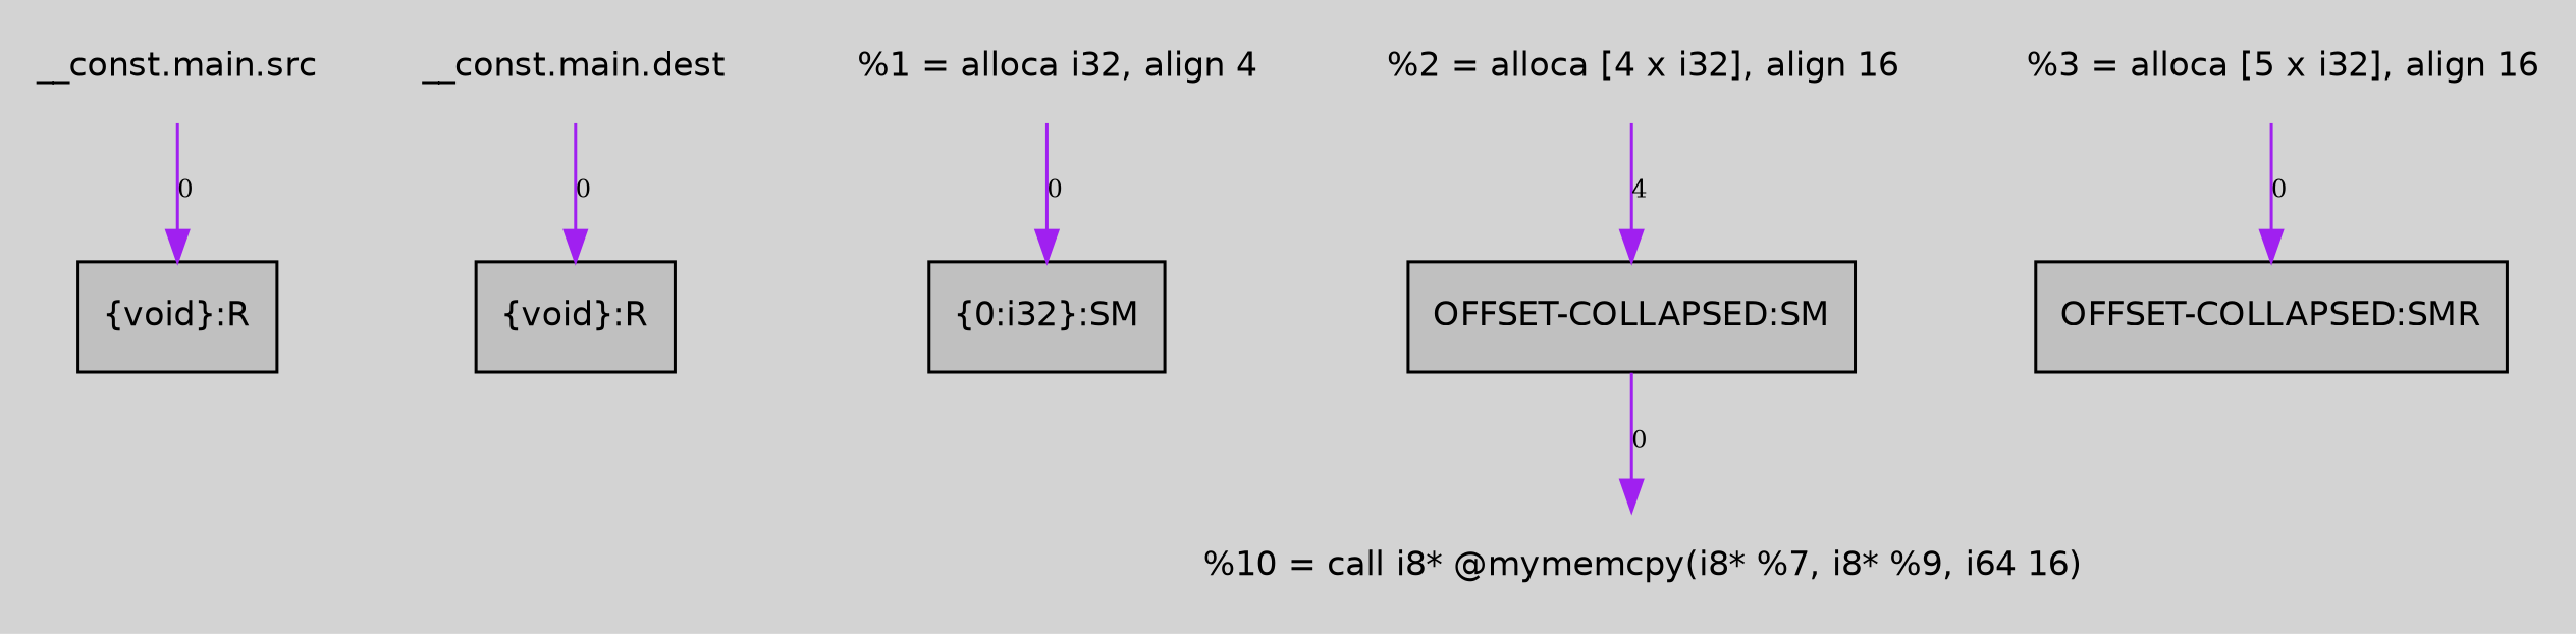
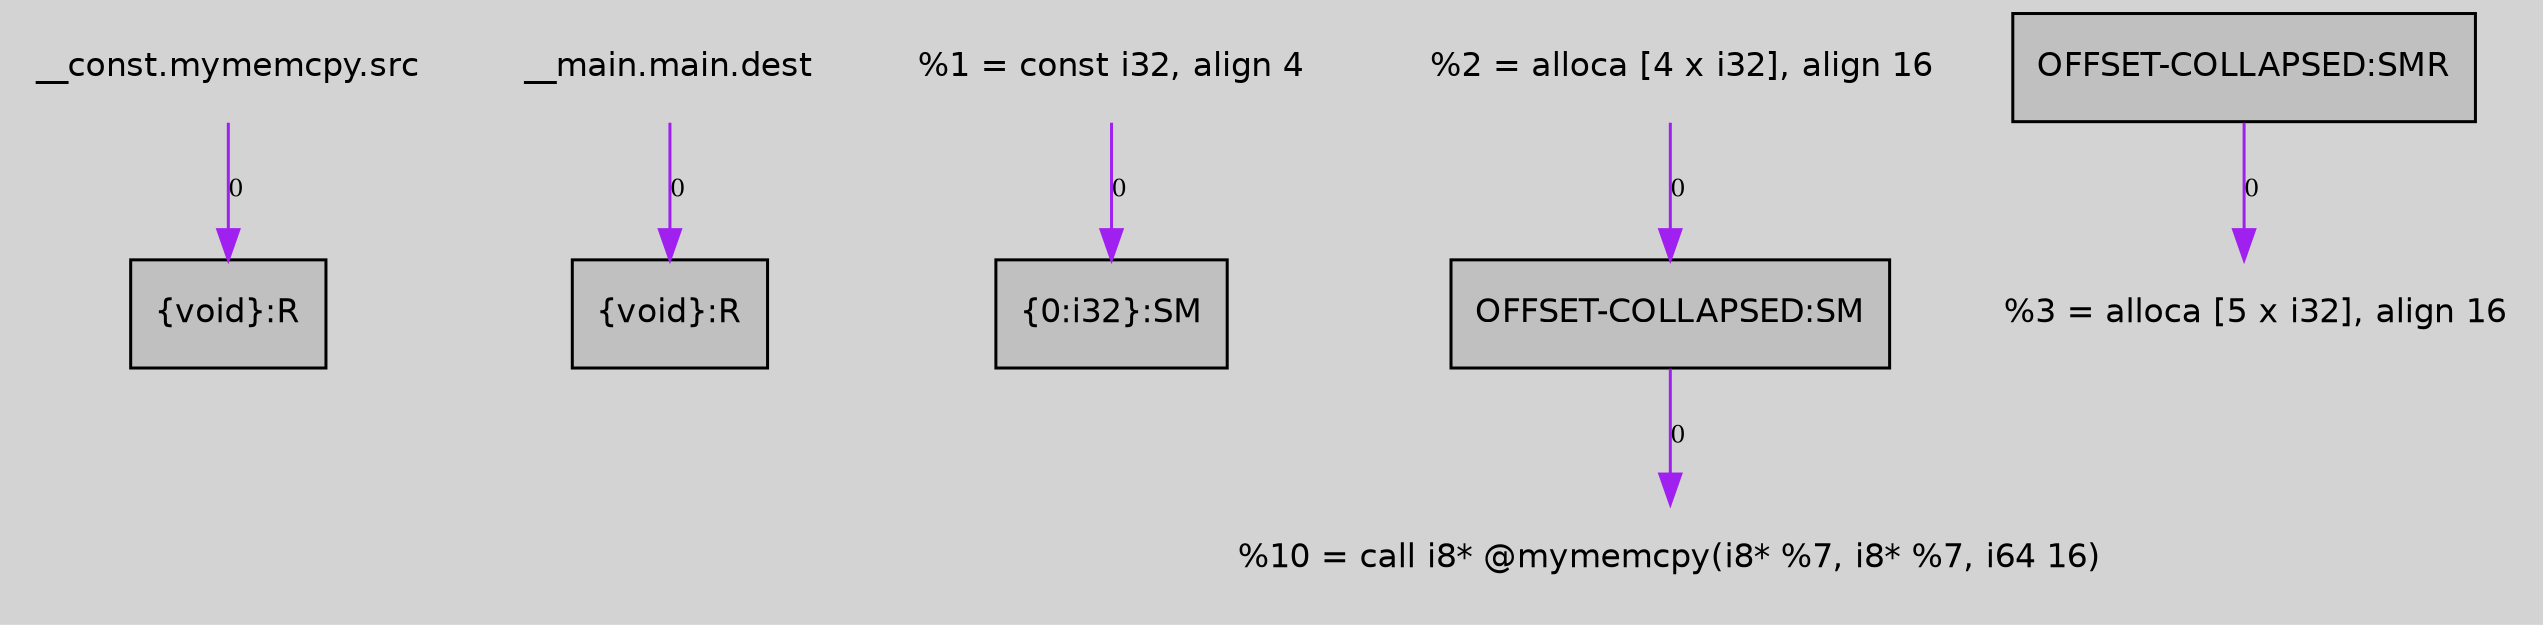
  digraph {
    bgcolor=lightgray
    fontname=Helvetica
    node [fontname=Helvetica fontsize=11 shape=plaintext]
    edge [arrowtail=tee color=purple fontsize=8]
    n1 [fillcolor=gray label="{\{void\}:R}" shape=record style=filled]
    n2 [fillcolor=gray label="{\{void\}:R}" shape=record style=filled]
    n3 [fillcolor=gray label="{\{0:i32\}:SM}" shape=record style=filled]
    n4 [fillcolor=gray label="{OFFSET-COLLAPSED:SM}" shape=record style=filled]
-   n5 [label="  %10 = call i8* @mymemcpy(i8* %7, i8* %9, i64 16)"]
+   n5 [label="%10 = call i8* @mymemcpy(i8* %7, i8* %7, i64 16)"]
    n6 [fillcolor=gray label="{OFFSET-COLLAPSED:SMR}" shape=record style=filled]
-   n7 [label="__const.main.src"]
+   n7 [label="__const.mymemcpy.src"]
    n8 [label="  %3 = alloca [5 x i32], align 16"]
-   n9 [label="__const.main.dest"]
-   n10 [label="  %1 = alloca i32, align 4"]
+   n9 [label="__main.main.dest"]
+   n10 [label="%1 = const i32, align 4"]
    n11 [label="  %2 = alloca [4 x i32], align 16"]
    n4 -> n5 [label=0]
    n7 -> n1 [label=0]
-   n8 -> n6 [label=0]
+   n6 -> n8 [label=0]
    n9 -> n2 [label=0]
    n10 -> n3 [label=0]
-   n11 -> n4 [label=4]
+   n11 -> n4 [label=0]
  }
